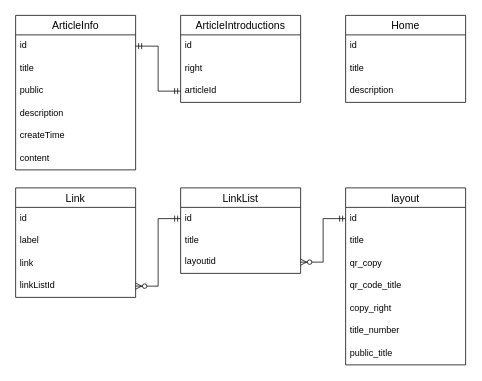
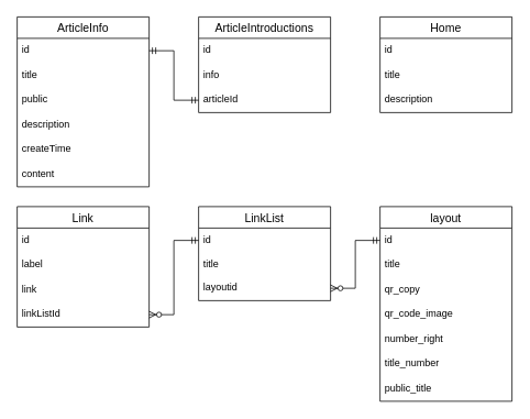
  <mxCell id="0" />
  <mxCell id="1" parent="0" />
  <mxCell id="2" value="ArticleInfo" style="swimlane;fontStyle=0;childLayout=stackLayout;horizontal=1;startSize=26;horizontalStack=0;resizeParent=1;resizeParentMax=0;resizeLast=0;collapsible=1;marginBottom=0;align=center;fontSize=14;" vertex="1" parent="1"><mxGeometry x="20" y="20" width="160" height="206" as="geometry" /></mxCell>
  <mxCell id="3" value="id" style="text;strokeColor=none;fillColor=none;spacingLeft=4;spacingRight=4;overflow=hidden;rotatable=0;points=[[0,0.5],[1,0.5]];portConstraint=eastwest;fontSize=12;" vertex="1" parent="2"><mxGeometry y="26" width="160" height="30" as="geometry" /></mxCell>
  <mxCell id="4" value="title" style="text;strokeColor=none;fillColor=none;spacingLeft=4;spacingRight=4;overflow=hidden;rotatable=0;points=[[0,0.5],[1,0.5]];portConstraint=eastwest;fontSize=12;" vertex="1" parent="2"><mxGeometry y="56" width="160" height="30" as="geometry" /></mxCell>
  <mxCell id="5" value="public" style="text;strokeColor=none;fillColor=none;spacingLeft=4;spacingRight=4;overflow=hidden;rotatable=0;points=[[0,0.5],[1,0.5]];portConstraint=eastwest;fontSize=12;" vertex="1" parent="2"><mxGeometry y="86" width="160" height="30" as="geometry" /></mxCell>
  <mxCell id="6" value="description" style="text;strokeColor=none;fillColor=none;spacingLeft=4;spacingRight=4;overflow=hidden;rotatable=0;points=[[0,0.5],[1,0.5]];portConstraint=eastwest;fontSize=12;" vertex="1" parent="2"><mxGeometry y="116" width="160" height="30" as="geometry" /></mxCell>
  <mxCell id="7" value="createTime" style="text;strokeColor=none;fillColor=none;spacingLeft=4;spacingRight=4;overflow=hidden;rotatable=0;points=[[0,0.5],[1,0.5]];portConstraint=eastwest;fontSize=12;" vertex="1" parent="2"><mxGeometry y="146" width="160" height="30" as="geometry" /></mxCell>
  <mxCell id="8" value="content" style="text;strokeColor=none;fillColor=none;spacingLeft=4;spacingRight=4;overflow=hidden;rotatable=0;points=[[0,0.5],[1,0.5]];portConstraint=eastwest;fontSize=12;" vertex="1" parent="2"><mxGeometry y="176" width="160" height="30" as="geometry" /></mxCell>
  <mxCell id="9" value="ArticleIntroductions" style="swimlane;fontStyle=0;childLayout=stackLayout;horizontal=1;startSize=26;horizontalStack=0;resizeParent=1;resizeParentMax=0;resizeLast=0;collapsible=1;marginBottom=0;align=center;fontSize=14;" vertex="1" parent="1"><mxGeometry x="240" y="20" width="160" height="116" as="geometry" /></mxCell>
  <mxCell id="10" value="id" style="text;strokeColor=none;fillColor=none;spacingLeft=4;spacingRight=4;overflow=hidden;rotatable=0;points=[[0,0.5],[1,0.5]];portConstraint=eastwest;fontSize=12;" vertex="1" parent="9"><mxGeometry y="26" width="160" height="30" as="geometry" /></mxCell>
- <mxCell id="11" value="right" style="text;strokeColor=none;fillColor=none;spacingLeft=4;spacingRight=4;overflow=hidden;rotatable=0;points=[[0,0.5],[1,0.5]];portConstraint=eastwest;fontSize=12;" vertex="1" parent="9"><mxGeometry y="56" width="160" height="30" as="geometry" /></mxCell>
+ <mxCell id="11" value="info" style="text;strokeColor=none;fillColor=none;spacingLeft=4;spacingRight=4;overflow=hidden;rotatable=0;points=[[0,0.5],[1,0.5]];portConstraint=eastwest;fontSize=12;" vertex="1" parent="9"><mxGeometry y="56" width="160" height="30" as="geometry" /></mxCell>
  <mxCell id="12" value="articleId" style="text;strokeColor=none;fillColor=none;spacingLeft=4;spacingRight=4;overflow=hidden;rotatable=0;points=[[0,0.5],[1,0.5]];portConstraint=eastwest;fontSize=12;" vertex="1" parent="9"><mxGeometry y="86" width="160" height="30" as="geometry" /></mxCell>
  <mxCell id="13" value="Home" style="swimlane;fontStyle=0;childLayout=stackLayout;horizontal=1;startSize=26;horizontalStack=0;resizeParent=1;resizeParentMax=0;resizeLast=0;collapsible=1;marginBottom=0;align=center;fontSize=14;" vertex="1" parent="1"><mxGeometry x="460" y="20" width="160" height="116" as="geometry" /></mxCell>
  <mxCell id="14" value="id" style="text;strokeColor=none;fillColor=none;spacingLeft=4;spacingRight=4;overflow=hidden;rotatable=0;points=[[0,0.5],[1,0.5]];portConstraint=eastwest;fontSize=12;" vertex="1" parent="13"><mxGeometry y="26" width="160" height="30" as="geometry" /></mxCell>
  <mxCell id="15" value="title" style="text;strokeColor=none;fillColor=none;spacingLeft=4;spacingRight=4;overflow=hidden;rotatable=0;points=[[0,0.5],[1,0.5]];portConstraint=eastwest;fontSize=12;" vertex="1" parent="13"><mxGeometry y="56" width="160" height="30" as="geometry" /></mxCell>
  <mxCell id="16" value="description" style="text;strokeColor=none;fillColor=none;spacingLeft=4;spacingRight=4;overflow=hidden;rotatable=0;points=[[0,0.5],[1,0.5]];portConstraint=eastwest;fontSize=12;" vertex="1" parent="13"><mxGeometry y="86" width="160" height="30" as="geometry" /></mxCell>
  <mxCell id="17" value="layout" style="swimlane;fontStyle=0;childLayout=stackLayout;horizontal=1;startSize=26;horizontalStack=0;resizeParent=1;resizeParentMax=0;resizeLast=0;collapsible=1;marginBottom=0;align=center;fontSize=14;" vertex="1" parent="1"><mxGeometry x="460" y="250" width="160" height="236" as="geometry" /></mxCell>
  <mxCell id="18" value="id" style="text;strokeColor=none;fillColor=none;spacingLeft=4;spacingRight=4;overflow=hidden;rotatable=0;points=[[0,0.5],[1,0.5]];portConstraint=eastwest;fontSize=12;" vertex="1" parent="17"><mxGeometry y="26" width="160" height="30" as="geometry" /></mxCell>
  <mxCell id="19" value="title" style="text;strokeColor=none;fillColor=none;spacingLeft=4;spacingRight=4;overflow=hidden;rotatable=0;points=[[0,0.5],[1,0.5]];portConstraint=eastwest;fontSize=12;" vertex="1" parent="17"><mxGeometry y="56" width="160" height="30" as="geometry" /></mxCell>
  <mxCell id="20" value="qr_copy" style="text;strokeColor=none;fillColor=none;spacingLeft=4;spacingRight=4;overflow=hidden;rotatable=0;points=[[0,0.5],[1,0.5]];portConstraint=eastwest;fontSize=12;" vertex="1" parent="17"><mxGeometry y="86" width="160" height="30" as="geometry" /></mxCell>
- <mxCell id="21" value="qr_code_title" style="text;strokeColor=none;fillColor=none;spacingLeft=4;spacingRight=4;overflow=hidden;rotatable=0;points=[[0,0.5],[1,0.5]];portConstraint=eastwest;fontSize=12;" vertex="1" parent="17"><mxGeometry y="116" width="160" height="30" as="geometry" /></mxCell>
- <mxCell id="22" value="copy_right" style="text;strokeColor=none;fillColor=none;spacingLeft=4;spacingRight=4;overflow=hidden;rotatable=0;points=[[0,0.5],[1,0.5]];portConstraint=eastwest;fontSize=12;" vertex="1" parent="17"><mxGeometry y="146" width="160" height="30" as="geometry" /></mxCell>
+ <mxCell id="21" value="qr_code_image" style="text;strokeColor=none;fillColor=none;spacingLeft=4;spacingRight=4;overflow=hidden;rotatable=0;points=[[0,0.5],[1,0.5]];portConstraint=eastwest;fontSize=12;" vertex="1" parent="17"><mxGeometry y="116" width="160" height="30" as="geometry" /></mxCell>
+ <mxCell id="22" value="number_right" style="text;strokeColor=none;fillColor=none;spacingLeft=4;spacingRight=4;overflow=hidden;rotatable=0;points=[[0,0.5],[1,0.5]];portConstraint=eastwest;fontSize=12;" vertex="1" parent="17"><mxGeometry y="146" width="160" height="30" as="geometry" /></mxCell>
  <mxCell id="23" value="title_number" style="text;strokeColor=none;fillColor=none;spacingLeft=4;spacingRight=4;overflow=hidden;rotatable=0;points=[[0,0.5],[1,0.5]];portConstraint=eastwest;fontSize=12;" vertex="1" parent="17"><mxGeometry y="176" width="160" height="30" as="geometry" /></mxCell>
  <mxCell id="24" value="public_title" style="text;strokeColor=none;fillColor=none;spacingLeft=4;spacingRight=4;overflow=hidden;rotatable=0;points=[[0,0.5],[1,0.5]];portConstraint=eastwest;fontSize=12;" vertex="1" parent="17"><mxGeometry y="206" width="160" height="30" as="geometry" /></mxCell>
  <mxCell id="25" value="LinkList" style="swimlane;fontStyle=0;childLayout=stackLayout;horizontal=1;startSize=26;horizontalStack=0;resizeParent=1;resizeParentMax=0;resizeLast=0;collapsible=1;marginBottom=0;align=center;fontSize=14;" vertex="1" parent="1"><mxGeometry x="240" y="250" width="160" height="114" as="geometry" /></mxCell>
  <mxCell id="26" value="id" style="text;strokeColor=none;fillColor=none;spacingLeft=4;spacingRight=4;overflow=hidden;rotatable=0;points=[[0,0.5],[1,0.5]];portConstraint=eastwest;fontSize=12;" vertex="1" parent="25"><mxGeometry y="26" width="160" height="30" as="geometry" /></mxCell>
  <mxCell id="27" value="title" style="text;strokeColor=none;fillColor=none;spacingLeft=4;spacingRight=4;overflow=hidden;rotatable=0;points=[[0,0.5],[1,0.5]];portConstraint=eastwest;fontSize=12;" vertex="1" parent="25"><mxGeometry y="56" width="160" height="28" as="geometry" /></mxCell>
  <mxCell id="28" value="layoutid" style="text;strokeColor=none;fillColor=none;spacingLeft=4;spacingRight=4;overflow=hidden;rotatable=0;points=[[0,0.5],[1,0.5]];portConstraint=eastwest;fontSize=12;" vertex="1" parent="25"><mxGeometry y="84" width="160" height="30" as="geometry" /></mxCell>
  <mxCell id="29" value="Link" style="swimlane;fontStyle=0;childLayout=stackLayout;horizontal=1;startSize=26;horizontalStack=0;resizeParent=1;resizeParentMax=0;resizeLast=0;collapsible=1;marginBottom=0;align=center;fontSize=14;" vertex="1" parent="1"><mxGeometry x="20" y="250" width="160" height="146" as="geometry" /></mxCell>
  <mxCell id="30" value="id" style="text;strokeColor=none;fillColor=none;spacingLeft=4;spacingRight=4;overflow=hidden;rotatable=0;points=[[0,0.5],[1,0.5]];portConstraint=eastwest;fontSize=12;" vertex="1" parent="29"><mxGeometry y="26" width="160" height="30" as="geometry" /></mxCell>
  <mxCell id="31" value="label" style="text;strokeColor=none;fillColor=none;spacingLeft=4;spacingRight=4;overflow=hidden;rotatable=0;points=[[0,0.5],[1,0.5]];portConstraint=eastwest;fontSize=12;" vertex="1" parent="29"><mxGeometry y="56" width="160" height="30" as="geometry" /></mxCell>
  <mxCell id="32" value="link" style="text;strokeColor=none;fillColor=none;spacingLeft=4;spacingRight=4;overflow=hidden;rotatable=0;points=[[0,0.5],[1,0.5]];portConstraint=eastwest;fontSize=12;" vertex="1" parent="29"><mxGeometry y="86" width="160" height="30" as="geometry" /></mxCell>
  <mxCell id="33" value="linkListId" style="text;strokeColor=none;fillColor=none;spacingLeft=4;spacingRight=4;overflow=hidden;rotatable=0;points=[[0,0.5],[1,0.5]];portConstraint=eastwest;fontSize=12;" vertex="1" parent="29"><mxGeometry y="116" width="160" height="30" as="geometry" /></mxCell>
  <mxCell id="34" value="" style="edgeStyle=entityRelationEdgeStyle;fontSize=12;html=1;endArrow=ERzeroToMany;startArrow=ERmandOne;rounded=0;" edge="1" parent="1" source="26" target="33"><mxGeometry width="100" height="100" relative="1" as="geometry"><mxPoint x="90" y="630" as="sourcePoint" /><mxPoint x="190" y="530" as="targetPoint" /></mxGeometry></mxCell>
  <mxCell id="35" value="" style="edgeStyle=entityRelationEdgeStyle;fontSize=12;html=1;endArrow=ERzeroToMany;startArrow=ERmandOne;rounded=0;" edge="1" parent="1" source="18" target="28"><mxGeometry width="100" height="100" relative="1" as="geometry"><mxPoint x="-20" y="450" as="sourcePoint" /><mxPoint x="80" y="350" as="targetPoint" /></mxGeometry></mxCell>
  <mxCell id="36" value="" style="edgeStyle=entityRelationEdgeStyle;fontSize=12;html=1;endArrow=ERmandOne;startArrow=ERmandOne;rounded=0;" edge="1" parent="1" source="12" target="3"><mxGeometry width="100" height="100" relative="1" as="geometry"><mxPoint x="-20" y="450" as="sourcePoint" /><mxPoint x="80" y="350" as="targetPoint" /></mxGeometry></mxCell>
